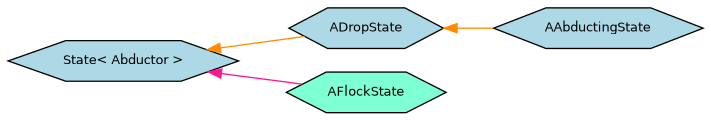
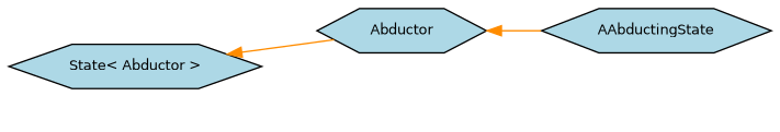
  digraph {
    rankdir=LR
    node [color=black fillcolor=lightblue fontname=Helvetica fontsize=10 shape=hexagon style=filled]
    edge [color=darkorange dir=back fontname=Helvetica fontsize=10 labelfontname=Helvetica labelfontsize=10 style=solid]
    n1 [height=0.2 label="State\< Abductor \>" width=0.4]
-   n2 [height=0.2 label=ADropState width=0.4]
-   n3 [fillcolor=aquamarine height=0.2 label=AFlockState width=0.4]
+   n2 [height=0.2 label=Abductor width=0.4]
    n4 [height=0.2 label=AAbductingState width=0.4]
    n1 -> n2
-   n1 -> n3 [color=deeppink]
    n2 -> n4
  }
